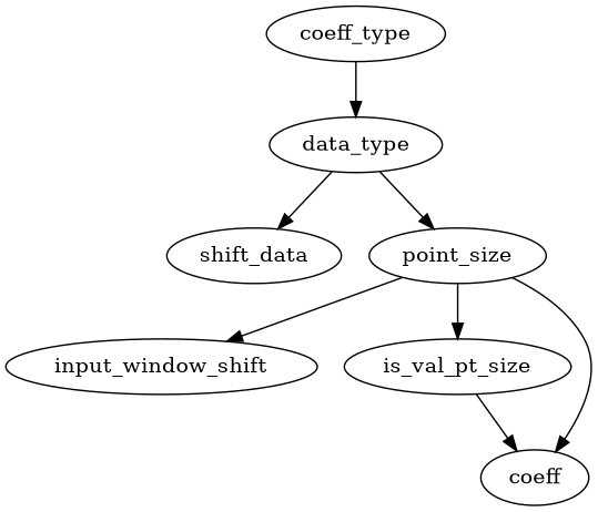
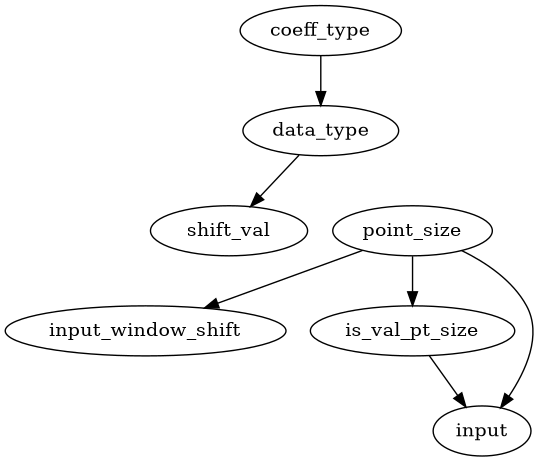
  digraph {
    data_type
-   shift_val [label=shift_data]
+   shift_val
    point_size
    coeff_type
    n5 [label=input_window_shift]
    n6 [label=is_val_pt_size]
-   coeff
+   coeff [label=input]
    data_type -> shift_val
-   data_type -> point_size
    point_size -> n5
    point_size -> n6
    point_size -> coeff
    coeff_type -> data_type
    n6 -> coeff
  }
